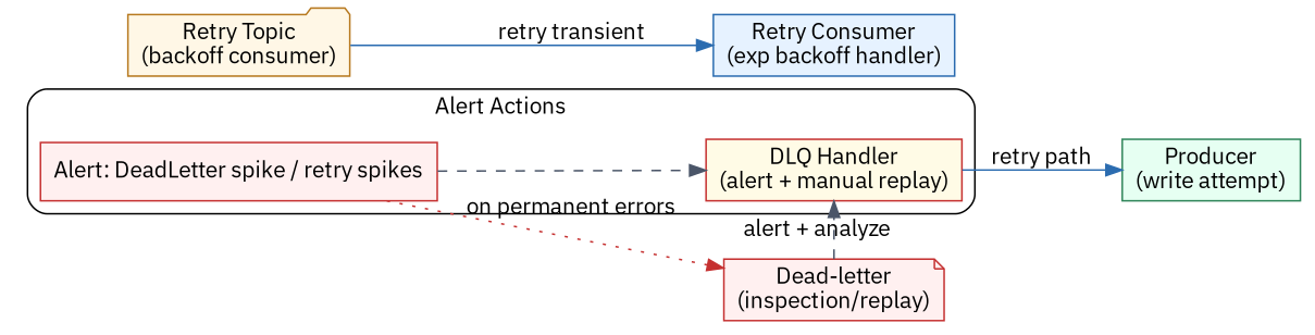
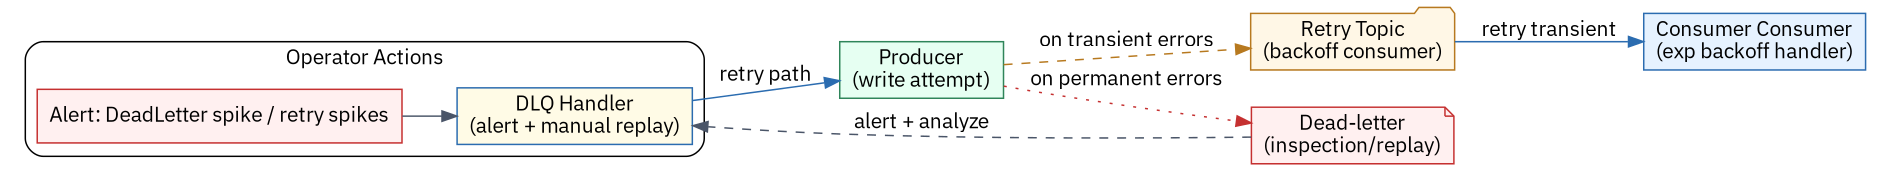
  digraph {
    fontname="IBM Plex Sans"
    rankdir=LR
    node [color="#2B6CB0" fillcolor="#FFF0F0" fontname="IBM Plex Sans" shape=box style=filled]
    edge [color="#2B6CB0" fontname="IBM Plex Sans" style=dashed]
-   n1 [color="#C53030" fillcolor="#FFFBE6" label="DLQ Handler\n(alert + manual replay)"]
+   n1 [fillcolor="#FFFBE6" label="DLQ Handler\n(alert + manual replay)"]
    n2 [color="#C53030" label="Alert: DeadLetter spike / retry spikes"]
    n3 [color="#2F855A" fillcolor="#E6FFF2" label="Producer\n(write attempt)"]
    n4 [color="#B7791F" fillcolor="#FFF7E6" label="Retry Topic\n(backoff consumer)" shape=folder]
    n5 [color="#C53030" label="Dead-letter\n(inspection/replay)" shape=note]
-   n6 [fillcolor="#E6F2FF" label="Retry Consumer\n(exp backoff handler)"]
+   n6 [fillcolor="#E6F2FF" label="Consumer Consumer\n(exp backoff handler)"]
    subgraph cluster_1 {
-     label="Alert Actions"
+     label="Operator Actions"
      style=rounded
      n1
      n2
    }
    n1 -> n3 [label="retry path" style=""]
-   n2 -> n1 [color="#4A5568"]
-   n2 -> n5 [color="#C53030" label="on permanent errors" style=dotted]
+   n2 -> n1 [color="#4A5568" style=solid]
+   n3 -> n4 [color="#B7791F" label="on transient errors"]
+   n3 -> n5 [color="#C53030" label="on permanent errors" style=dotted]
    n4 -> n6 [label="retry transient" style=""]
    n5 -> n1 [color="#4A5568" label="alert + analyze"]
  }
